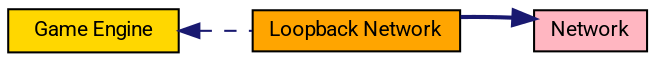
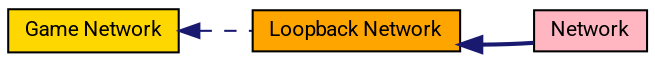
  digraph {
    fontname=Roboto
    rankdir=LR
    node [color=black fontname=Roboto fontsize=10 shape=record style=filled]
    edge [color=midnightblue dir=back fontname=Roboto fontsize=10 labelfontname=Helvetica labelfontsize=10 shape=plaintext]
    n1 [fillcolor=orange height=0.2 label="Loopback Network" width=0.4]
    n2 [fillcolor=lightpink fontcolor=black height=0.2 label=Network width=0.4]
-   n3 [fillcolor=gold height=0.2 label="Game Engine" width=0.4]
-   n2 -> n1 [style=bold]
+   n3 [fillcolor=gold height=0.2 label="Game Network" width=0.4]
+   n1 -> n2 [style=bold]
    n3 -> n1 [style=dashed]
  }
